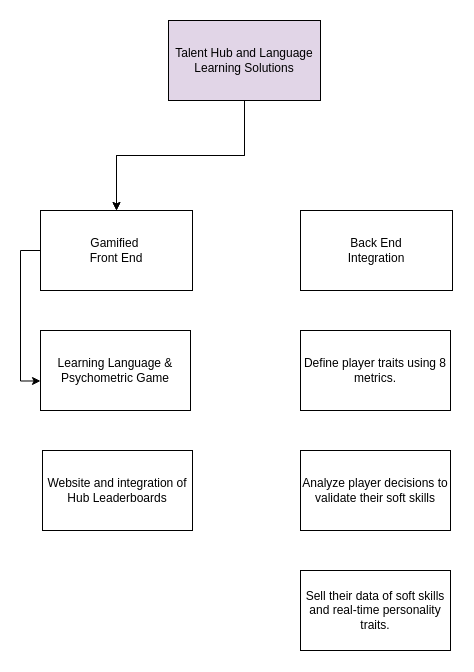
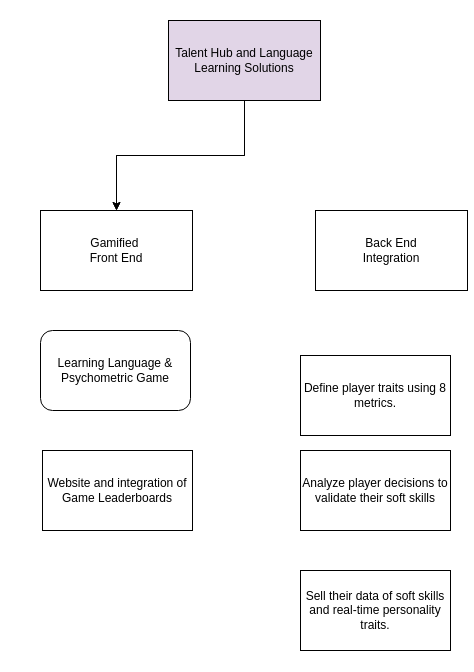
  <mxCell id="0" />
  <mxCell id="1" parent="0" />
  <mxCell id="2" value="" style="edgeStyle=orthogonalEdgeStyle;rounded=0;orthogonalLoop=1;jettySize=auto;html=1;" edge="1" parent="1" source="4" target="5"><mxGeometry relative="1" as="geometry" /></mxCell>
  <mxCell id="3" value="" style="edgeStyle=orthogonalEdgeStyle;rounded=0;orthogonalLoop=1;jettySize=auto;html=1;" edge="1" parent="1" source="4" target="5"><mxGeometry relative="1" as="geometry" /></mxCell>
  <mxCell id="4" value="Talent Hub and Language Learning Solutions" style="rounded=0;whiteSpace=wrap;html=1;fillColor=#e1d5e7;" vertex="1" parent="1"><mxGeometry x="168" y="20" width="152" height="80" as="geometry" /></mxCell>
  <mxCell id="5" value="Gamified&amp;nbsp;&lt;div&gt;&lt;span style=&quot;background-color: initial;&quot;&gt;Front End&lt;/span&gt;&lt;/div&gt;" style="rounded=0;whiteSpace=wrap;html=1;" vertex="1" parent="1"><mxGeometry x="40" y="210" width="152" height="80" as="geometry" /></mxCell>
- <mxCell id="6" value="Back End&lt;div&gt;Integration&lt;/div&gt;" style="rounded=0;whiteSpace=wrap;html=1;" vertex="1" parent="1"><mxGeometry x="300" y="210" width="152" height="80" as="geometry" /></mxCell>
- <mxCell id="7" value="Learning Language &amp;amp; Psychometric Game" style="rounded=0;whiteSpace=wrap;html=1;" vertex="1" parent="1"><mxGeometry x="40" y="330" width="150" height="80" as="geometry" /></mxCell>
- <mxCell id="8" value="Website and integration of Hub Leaderboards" style="rounded=0;whiteSpace=wrap;html=1;" vertex="1" parent="1"><mxGeometry x="42" y="450" width="150" height="80" as="geometry" /></mxCell>
- <mxCell id="9" value="Define player traits using 8 metrics." style="rounded=0;whiteSpace=wrap;html=1;" vertex="1" parent="1"><mxGeometry x="300" y="330" width="150" height="80" as="geometry" /></mxCell>
+ <mxCell id="6" value="Back End&lt;div&gt;Integration&lt;/div&gt;" style="rounded=0;whiteSpace=wrap;html=1;" vertex="1" parent="1"><mxGeometry x="315" y="210" width="152" height="80" as="geometry" /></mxCell>
+ <mxCell id="7" value="Learning Language &amp;amp; Psychometric Game" style="whiteSpace=wrap;html=1;rounded=1;" vertex="1" parent="1"><mxGeometry x="40" y="330" width="150" height="80" as="geometry" /></mxCell>
+ <mxCell id="8" value="Website and integration of Game Leaderboards" style="rounded=0;whiteSpace=wrap;html=1;" vertex="1" parent="1"><mxGeometry x="42" y="450" width="150" height="80" as="geometry" /></mxCell>
+ <mxCell id="9" value="Define player traits using 8 metrics." style="rounded=0;whiteSpace=wrap;html=1;" vertex="1" parent="1"><mxGeometry x="300" y="355" width="150" height="80" as="geometry" /></mxCell>
  <mxCell id="10" value="Analyze player decisions to validate their soft skills" style="rounded=0;whiteSpace=wrap;html=1;" vertex="1" parent="1"><mxGeometry x="300" y="450" width="150" height="80" as="geometry" /></mxCell>
  <mxCell id="11" value="Sell their data of soft skills and real-time personality traits." style="rounded=0;whiteSpace=wrap;html=1;" vertex="1" parent="1"><mxGeometry x="300" y="570" width="150" height="80" as="geometry" /></mxCell>
- <mxCell id="12" style="edgeStyle=orthogonalEdgeStyle;rounded=0;orthogonalLoop=1;jettySize=auto;html=1;entryX=0;entryY=0.631;entryDx=0;entryDy=0;entryPerimeter=0;" edge="1" parent="1" source="5" target="7"><mxGeometry relative="1" as="geometry"><Array as="points"><mxPoint x="20" y="250" /><mxPoint x="20" y="381" /></Array></mxGeometry></mxCell>
